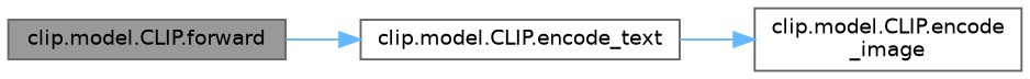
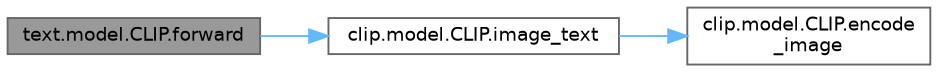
  digraph {
    rankdir=LR
    node [color=grey40 fillcolor=white fontname=Helvetica fontsize=10 shape=box style=filled]
    edge [color=steelblue1 fontname=Helvetica fontsize=10 labelfontname=Helvetica labelfontsize=10 style=solid]
-   n1 [color=gray40 fillcolor=grey60 fontcolor=black height=0.2 label="clip.model.CLIP.forward" width=0.4]
-   n2 [height=0.2 label="clip.model.CLIP.encode_text" width=0.4]
+   n1 [color=gray40 fillcolor=grey60 fontcolor=black height=0.2 label="text.model.CLIP.forward" width=0.4]
+   n2 [height=0.2 label="clip.model.CLIP.image_text" width=0.4]
    n3 [height=0.2 label="clip.model.CLIP.encode\l_image" width=0.4]
    n1 -> n2
    n2 -> n3
  }
